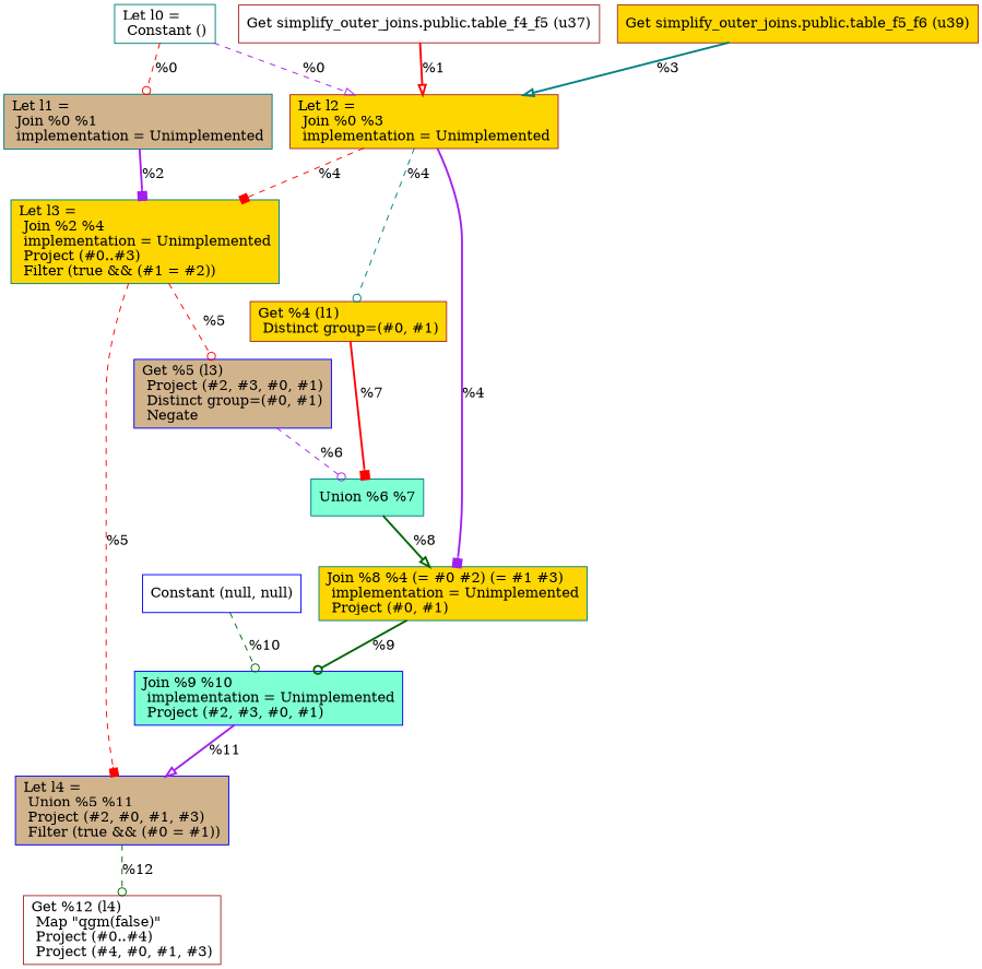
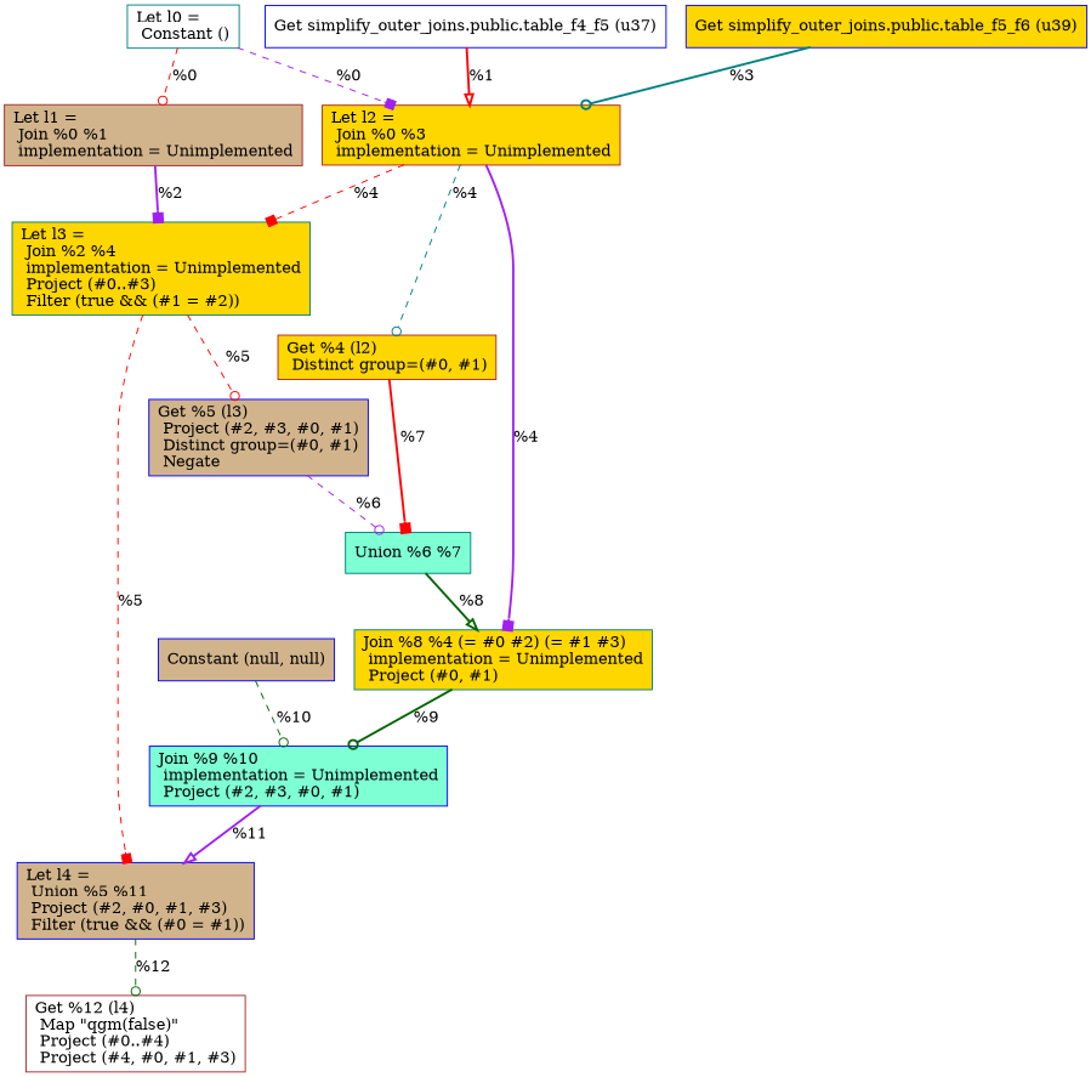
  digraph {
    node [color=teal fillcolor=gold shape=record style=filled]
    edge [arrowhead=odot color=red style=dashed]
    n1 [fillcolor=white label="Let l0 =\l Constant ()\l"]
-   n2 [fillcolor=tan label="Let l1 =\l Join %0 %1\l  implementation = Unimplemented\l"]
+   n2 [color=brown fillcolor=tan label="Let l1 =\l Join %0 %1\l  implementation = Unimplemented\l"]
    n3 [color=brown label="Let l2 =\l Join %0 %3\l  implementation = Unimplemented\l"]
    n4 [label="Let l3 =\l Join %2 %4\l  implementation = Unimplemented\l Project (#0..#3)\l Filter (true && (#1 = #2))\l"]
-   n5 [color=brown label=" Get %4 (l1)\l Distinct group=(#0, #1)\l"]
+   n5 [color=brown label=" Get %4 (l2)\l Distinct group=(#0, #1)\l"]
    n6 [label=" Join %8 %4 (= #0 #2) (= #1 #3)\l  implementation = Unimplemented\l Project (#0, #1)\l"]
-   n7 [color=brown fillcolor=white label=" Get simplify_outer_joins.public.table_f4_f5 (u37)\l"]
+   n7 [color=blue fillcolor=white label=" Get simplify_outer_joins.public.table_f4_f5 (u37)\l"]
    n8 [color=blue fillcolor=tan label=" Get %5 (l3)\l Project (#2, #3, #0, #1)\l Distinct group=(#0, #1)\l Negate\l"]
    n9 [color=blue fillcolor=tan label="Let l4 =\l Union %5 %11\l Project (#2, #0, #1, #3)\l Filter (true && (#0 = #1))\l"]
-   n10 [color=brown label=" Get simplify_outer_joins.public.table_f5_f6 (u39)\l"]
+   n10 [color=blue label=" Get simplify_outer_joins.public.table_f5_f6 (u39)\l"]
    n11 [fillcolor=aquamarine label=" Union %6 %7\l"]
    n12 [color=blue fillcolor=aquamarine label=" Join %9 %10\l  implementation = Unimplemented\l Project (#2, #3, #0, #1)\l"]
    n13 [color=brown fillcolor=white label=" Get %12 (l4)\l Map \"qgm(false)\"\l Project (#0..#4)\l Project (#4, #0, #1, #3)\l"]
-   n14 [color=blue fillcolor=white label=" Constant (null, null)\l"]
+   n14 [color=blue fillcolor=tan label=" Constant (null, null)\l"]
    n1 -> n2 [label="%0\l"]
-   n1 -> n3 [arrowhead=onormal color=purple label="%0\l"]
+   n1 -> n3 [arrowhead=box color=purple label="%0\l"]
    n2 -> n4 [arrowhead=box color=purple label="%2\l" style=bold]
    n3 -> n4 [arrowhead=box label="%4\l"]
    n3 -> n5 [color=teal label="%4\l"]
    n3 -> n6 [arrowhead=box color=purple label="%4\l" style=bold]
    n4 -> n8 [label="%5\l"]
    n4 -> n9 [arrowhead=box label="%5\l"]
    n5 -> n11 [arrowhead=box label="%7\l" style=bold]
    n6 -> n12 [color=darkgreen label="%9\l" style=bold]
    n7 -> n3 [arrowhead=onormal label="%1\l" style=bold]
    n8 -> n11 [color=purple label="%6\l"]
    n9 -> n13 [color=darkgreen label="%12\l"]
-   n10 -> n3 [arrowhead=onormal color=teal label="%3\l" style=bold]
+   n10 -> n3 [color=teal label="%3\l" style=bold]
    n11 -> n6 [arrowhead=onormal color=darkgreen label="%8\l" style=bold]
    n12 -> n9 [arrowhead=onormal color=purple label="%11\l" style=bold]
    n14 -> n12 [color=darkgreen label="%10\l"]
  }
